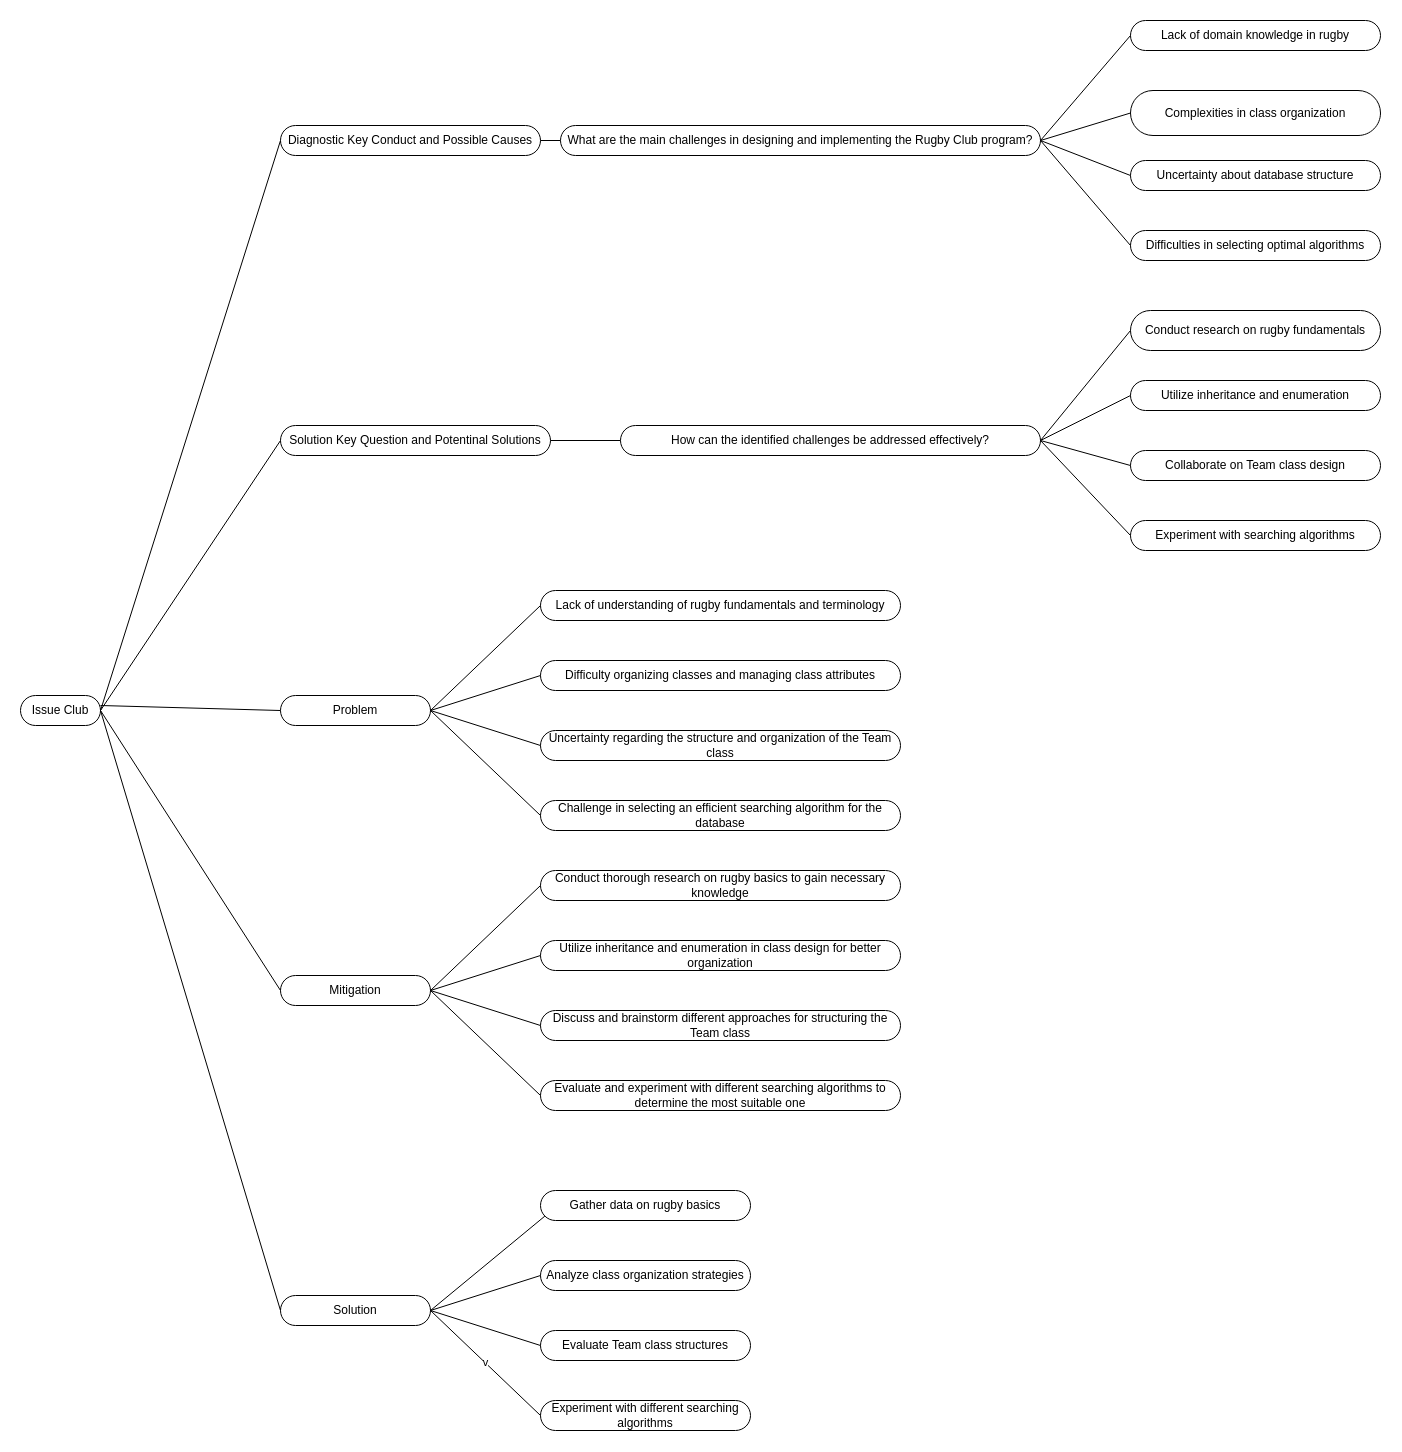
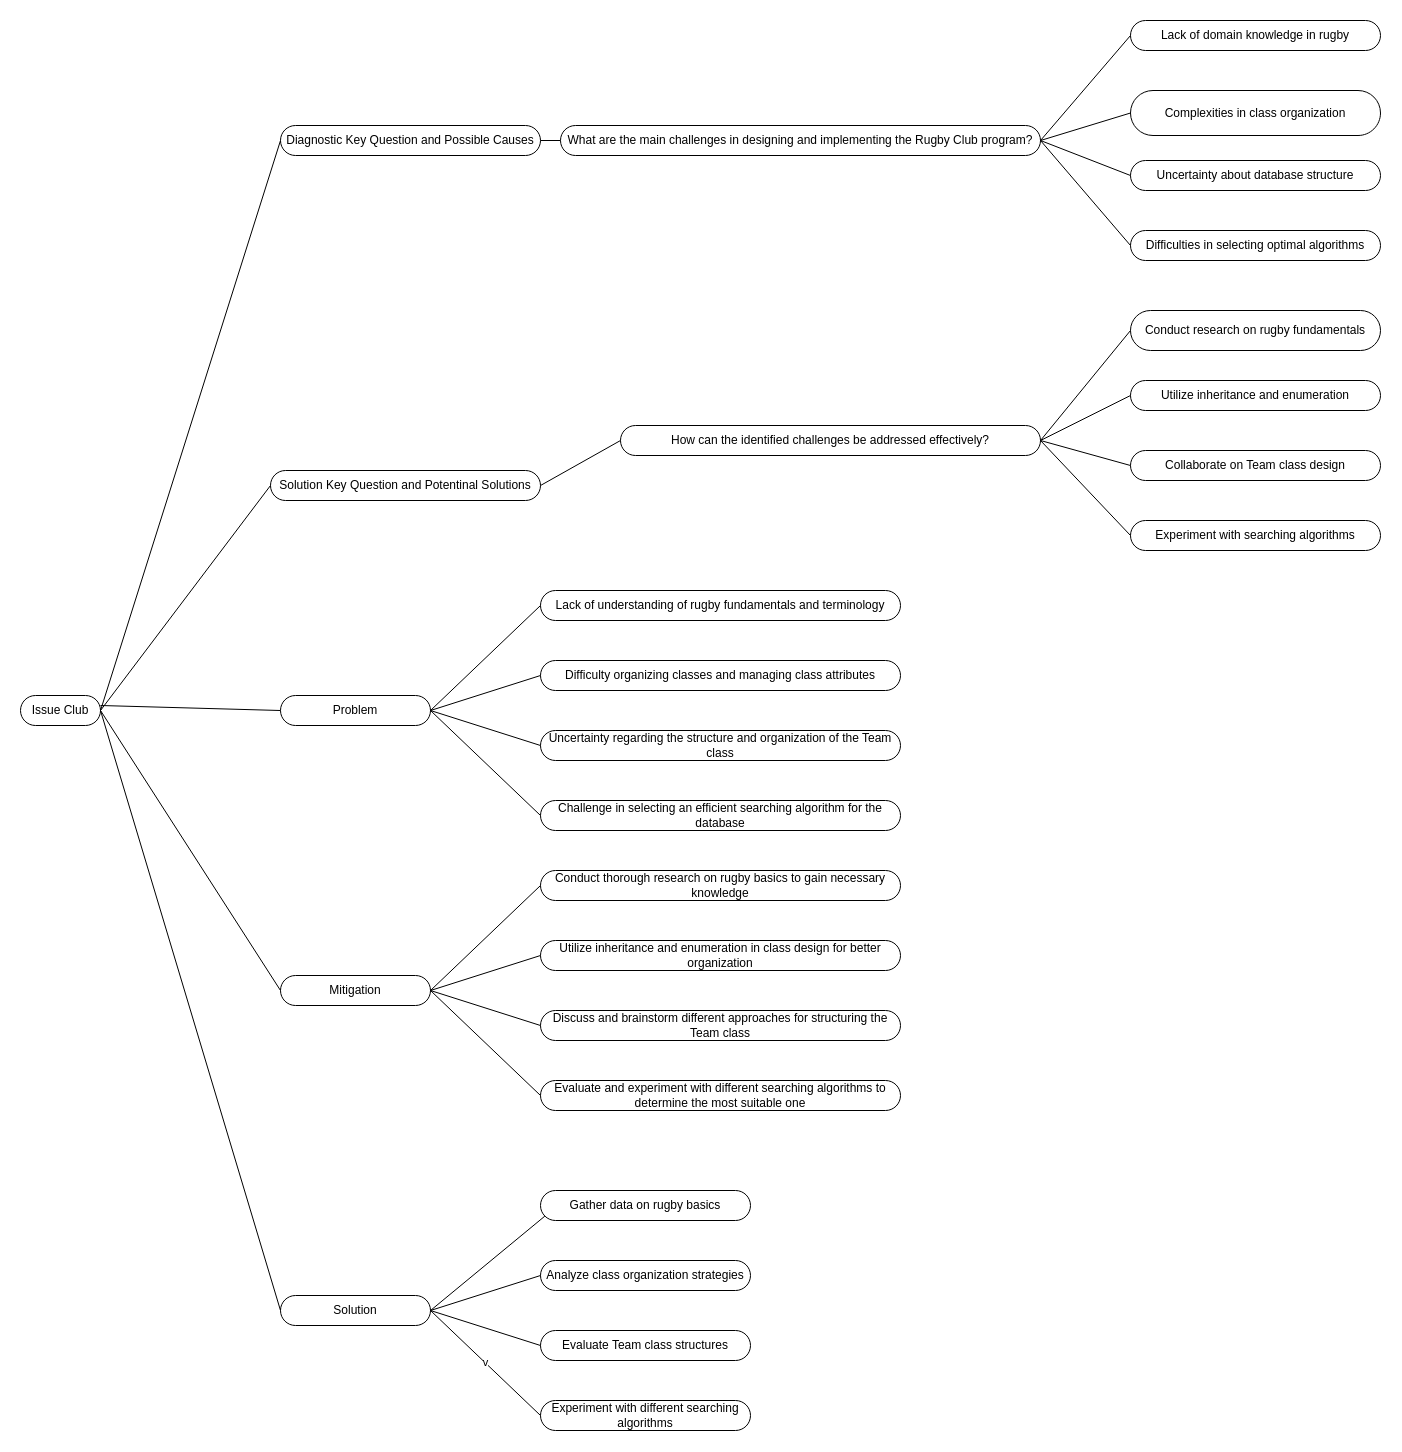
  <mxCell id="0" />
  <mxCell id="1" parent="0" />
  <mxCell id="2" value="Issue Club" style="html=1;dashed=0;whiteSpace=wrap;shape=mxgraph.dfd.start" vertex="1" parent="1"><mxGeometry x="20" y="695" width="80" height="30" as="geometry" /></mxCell>
  <mxCell id="3" value="Mitigation" style="html=1;dashed=0;whiteSpace=wrap;shape=mxgraph.dfd.start" vertex="1" parent="1"><mxGeometry x="280" y="975" width="150" height="30" as="geometry" /></mxCell>
- <mxCell id="4" value="Diagnostic Key Conduct and Possible Causes" style="html=1;dashed=0;whiteSpace=wrap;shape=mxgraph.dfd.start" vertex="1" parent="1"><mxGeometry x="280" y="125" width="260" height="30" as="geometry" /></mxCell>
+ <mxCell id="4" value="Diagnostic Key Question and Possible Causes" style="html=1;dashed=0;whiteSpace=wrap;shape=mxgraph.dfd.start" vertex="1" parent="1"><mxGeometry x="280" y="125" width="260" height="30" as="geometry" /></mxCell>
  <mxCell id="5" value="Solution" style="html=1;dashed=0;whiteSpace=wrap;shape=mxgraph.dfd.start" vertex="1" parent="1"><mxGeometry x="280" y="1295" width="150" height="30" as="geometry" /></mxCell>
  <mxCell id="6" value="Problem" style="html=1;dashed=0;whiteSpace=wrap;shape=mxgraph.dfd.start" vertex="1" parent="1"><mxGeometry x="280" y="695" width="150" height="30" as="geometry" /></mxCell>
- <mxCell id="7" value="Solution Key Question and Potentinal Solutions" style="html=1;dashed=0;whiteSpace=wrap;shape=mxgraph.dfd.start" vertex="1" parent="1"><mxGeometry x="280" y="425" width="270" height="30" as="geometry" /></mxCell>
+ <mxCell id="7" value="Solution Key Question and Potentinal Solutions" style="html=1;dashed=0;whiteSpace=wrap;shape=mxgraph.dfd.start" vertex="1" parent="1"><mxGeometry x="270" y="470" width="270" height="30" as="geometry" /></mxCell>
  <mxCell id="8" value="" style="endArrow=none;html=1;rounded=0;exitX=1;exitY=0.5;exitDx=0;exitDy=0;exitPerimeter=0;entryX=0;entryY=0.5;entryDx=0;entryDy=0;entryPerimeter=0;" edge="1" parent="1" source="2" target="7"><mxGeometry width="50" height="50" relative="1" as="geometry"><mxPoint x="870" y="755" as="sourcePoint" /><mxPoint x="920" y="705" as="targetPoint" /></mxGeometry></mxCell>
  <mxCell id="9" value="" style="endArrow=none;html=1;rounded=0;entryX=0;entryY=0.5;entryDx=0;entryDy=0;entryPerimeter=0;" edge="1" parent="1" target="6"><mxGeometry width="50" height="50" relative="1" as="geometry"><mxPoint x="100" y="705" as="sourcePoint" /><mxPoint x="290" y="320" as="targetPoint" /></mxGeometry></mxCell>
  <mxCell id="10" value="" style="endArrow=none;html=1;rounded=0;exitX=1;exitY=0.5;exitDx=0;exitDy=0;exitPerimeter=0;entryX=0;entryY=0.5;entryDx=0;entryDy=0;entryPerimeter=0;" edge="1" parent="1" source="2" target="3"><mxGeometry width="50" height="50" relative="1" as="geometry"><mxPoint x="110" y="720" as="sourcePoint" /><mxPoint x="290" y="320" as="targetPoint" /></mxGeometry></mxCell>
  <mxCell id="11" value="" style="endArrow=none;html=1;rounded=0;exitX=0;exitY=0.5;exitDx=0;exitDy=0;exitPerimeter=0;entryX=1;entryY=0.5;entryDx=0;entryDy=0;entryPerimeter=0;" edge="1" parent="1" source="4" target="2"><mxGeometry width="50" height="50" relative="1" as="geometry"><mxPoint x="1220" y="375" as="sourcePoint" /><mxPoint x="1270" y="325" as="targetPoint" /></mxGeometry></mxCell>
  <mxCell id="12" value="" style="endArrow=none;html=1;rounded=0;exitX=0;exitY=0.5;exitDx=0;exitDy=0;exitPerimeter=0;entryX=1;entryY=0.5;entryDx=0;entryDy=0;entryPerimeter=0;" edge="1" parent="1" source="5" target="2"><mxGeometry width="50" height="50" relative="1" as="geometry"><mxPoint x="1070" y="945" as="sourcePoint" /><mxPoint x="1120" y="895" as="targetPoint" /></mxGeometry></mxCell>
  <mxCell id="13" value="Lack of understanding of rugby fundamentals and terminology" style="html=1;dashed=0;whiteSpace=wrap;shape=mxgraph.dfd.start" vertex="1" parent="1"><mxGeometry x="540" y="590" width="360" height="30" as="geometry" /></mxCell>
  <mxCell id="14" value="Difficulty organizing classes and managing class attributes" style="html=1;dashed=0;whiteSpace=wrap;shape=mxgraph.dfd.start" vertex="1" parent="1"><mxGeometry x="540" y="660" width="360" height="30" as="geometry" /></mxCell>
  <mxCell id="15" value="Uncertainty regarding the structure and organization of the Team class" style="html=1;dashed=0;whiteSpace=wrap;shape=mxgraph.dfd.start" vertex="1" parent="1"><mxGeometry x="540" y="730" width="360" height="30" as="geometry" /></mxCell>
  <mxCell id="16" value="Challenge in selecting an efficient searching algorithm for the database" style="html=1;dashed=0;whiteSpace=wrap;shape=mxgraph.dfd.start" vertex="1" parent="1"><mxGeometry x="540" y="800" width="360" height="30" as="geometry" /></mxCell>
  <mxCell id="17" value="Gather data on rugby basics" style="html=1;dashed=0;whiteSpace=wrap;shape=mxgraph.dfd.start" vertex="1" parent="1"><mxGeometry x="540" y="1190" width="210" height="30" as="geometry" /></mxCell>
  <mxCell id="18" value="Analyze class organization strategies" style="html=1;dashed=0;whiteSpace=wrap;shape=mxgraph.dfd.start" vertex="1" parent="1"><mxGeometry x="540" y="1260" width="210" height="30" as="geometry" /></mxCell>
  <mxCell id="19" value="Evaluate Team class structures" style="html=1;dashed=0;whiteSpace=wrap;shape=mxgraph.dfd.start" vertex="1" parent="1"><mxGeometry x="540" y="1330" width="210" height="30" as="geometry" /></mxCell>
  <mxCell id="20" value="Experiment with different searching algorithms" style="html=1;dashed=0;whiteSpace=wrap;shape=mxgraph.dfd.start" vertex="1" parent="1"><mxGeometry x="540" y="1400" width="210" height="30" as="geometry" /></mxCell>
  <mxCell id="21" value="Conduct thorough research on rugby basics to gain necessary knowledge" style="html=1;dashed=0;whiteSpace=wrap;shape=mxgraph.dfd.start" vertex="1" parent="1"><mxGeometry x="540" y="870" width="360" height="30" as="geometry" /></mxCell>
  <mxCell id="22" value="Utilize inheritance and enumeration in class design for better organization" style="html=1;dashed=0;whiteSpace=wrap;shape=mxgraph.dfd.start" vertex="1" parent="1"><mxGeometry x="540" y="940" width="360" height="30" as="geometry" /></mxCell>
  <mxCell id="23" value="Discuss and brainstorm different approaches for structuring the Team class" style="html=1;dashed=0;whiteSpace=wrap;shape=mxgraph.dfd.start" vertex="1" parent="1"><mxGeometry x="540" y="1010" width="360" height="30" as="geometry" /></mxCell>
  <mxCell id="24" value="Evaluate and experiment with different searching algorithms to determine the most suitable one" style="html=1;dashed=0;whiteSpace=wrap;shape=mxgraph.dfd.start" vertex="1" parent="1"><mxGeometry x="540" y="1080" width="360" height="30" as="geometry" /></mxCell>
  <mxCell id="25" value="What are the main challenges in designing and implementing the Rugby Club program?" style="html=1;dashed=0;whiteSpace=wrap;shape=mxgraph.dfd.start" vertex="1" parent="1"><mxGeometry x="560" y="125" width="480" height="30" as="geometry" /></mxCell>
  <mxCell id="26" value="How can the identified challenges be addressed effectively?" style="html=1;dashed=0;whiteSpace=wrap;shape=mxgraph.dfd.start" vertex="1" parent="1"><mxGeometry x="620" y="425" width="420" height="30" as="geometry" /></mxCell>
  <mxCell id="27" value="Lack of domain knowledge in rugby" style="html=1;dashed=0;whiteSpace=wrap;shape=mxgraph.dfd.start" vertex="1" parent="1"><mxGeometry x="1130" y="20" width="250" height="30" as="geometry" /></mxCell>
  <mxCell id="28" value="Complexities in class organization" style="html=1;dashed=0;whiteSpace=wrap;shape=mxgraph.dfd.start" vertex="1" parent="1"><mxGeometry x="1130" y="90" width="250" height="45" as="geometry" /></mxCell>
  <mxCell id="29" value="Uncertainty about database structure" style="html=1;dashed=0;whiteSpace=wrap;shape=mxgraph.dfd.start" vertex="1" parent="1"><mxGeometry x="1130" y="160" width="250" height="30" as="geometry" /></mxCell>
  <mxCell id="30" value="Difficulties in selecting optimal algorithms" style="html=1;dashed=0;whiteSpace=wrap;shape=mxgraph.dfd.start" vertex="1" parent="1"><mxGeometry x="1130" y="230" width="250" height="30" as="geometry" /></mxCell>
  <mxCell id="31" value="Conduct research on rugby fundamentals" style="html=1;dashed=0;whiteSpace=wrap;shape=mxgraph.dfd.start" vertex="1" parent="1"><mxGeometry x="1130" y="310" width="250" height="40" as="geometry" /></mxCell>
  <mxCell id="32" value="Utilize inheritance and enumeration" style="html=1;dashed=0;whiteSpace=wrap;shape=mxgraph.dfd.start" vertex="1" parent="1"><mxGeometry x="1130" y="380" width="250" height="30" as="geometry" /></mxCell>
  <mxCell id="33" value="Collaborate on Team class design" style="html=1;dashed=0;whiteSpace=wrap;shape=mxgraph.dfd.start" vertex="1" parent="1"><mxGeometry x="1130" y="450" width="250" height="30" as="geometry" /></mxCell>
  <mxCell id="34" value="Experiment with searching algorithms" style="html=1;dashed=0;whiteSpace=wrap;shape=mxgraph.dfd.start" vertex="1" parent="1"><mxGeometry x="1130" y="520" width="250" height="30" as="geometry" /></mxCell>
  <mxCell id="35" value="" style="endArrow=none;html=1;rounded=0;exitX=1;exitY=0.5;exitDx=0;exitDy=0;exitPerimeter=0;entryX=0;entryY=0.5;entryDx=0;entryDy=0;entryPerimeter=0;" edge="1" parent="1" source="25" target="30"><mxGeometry width="50" height="50" relative="1" as="geometry"><mxPoint x="1070" y="945" as="sourcePoint" /><mxPoint x="1120" y="895" as="targetPoint" /></mxGeometry></mxCell>
  <mxCell id="36" value="" style="endArrow=none;html=1;rounded=0;exitX=1;exitY=0.5;exitDx=0;exitDy=0;exitPerimeter=0;entryX=0;entryY=0.5;entryDx=0;entryDy=0;entryPerimeter=0;" edge="1" parent="1" source="25" target="29"><mxGeometry width="50" height="50" relative="1" as="geometry"><mxPoint x="1080" y="955" as="sourcePoint" /><mxPoint x="1130" y="905" as="targetPoint" /></mxGeometry></mxCell>
  <mxCell id="37" value="" style="endArrow=none;html=1;rounded=0;exitX=1;exitY=0.5;exitDx=0;exitDy=0;exitPerimeter=0;entryX=0;entryY=0.5;entryDx=0;entryDy=0;entryPerimeter=0;" edge="1" parent="1" source="25" target="28"><mxGeometry width="50" height="50" relative="1" as="geometry"><mxPoint x="1090" y="965" as="sourcePoint" /><mxPoint x="1140" y="915" as="targetPoint" /></mxGeometry></mxCell>
  <mxCell id="38" value="" style="endArrow=none;html=1;rounded=0;exitX=1;exitY=0.5;exitDx=0;exitDy=0;exitPerimeter=0;entryX=0;entryY=0.5;entryDx=0;entryDy=0;entryPerimeter=0;" edge="1" parent="1" source="25" target="27"><mxGeometry width="50" height="50" relative="1" as="geometry"><mxPoint x="1100" y="975" as="sourcePoint" /><mxPoint x="1150" y="925" as="targetPoint" /></mxGeometry></mxCell>
  <mxCell id="39" value="" style="endArrow=none;html=1;rounded=0;exitX=1;exitY=0.5;exitDx=0;exitDy=0;exitPerimeter=0;entryX=0;entryY=0.5;entryDx=0;entryDy=0;entryPerimeter=0;" edge="1" parent="1" source="4" target="25"><mxGeometry width="50" height="50" relative="1" as="geometry"><mxPoint x="1110" y="985" as="sourcePoint" /><mxPoint x="1160" y="935" as="targetPoint" /></mxGeometry></mxCell>
  <mxCell id="40" value="" style="endArrow=none;html=1;rounded=0;exitX=1;exitY=0.5;exitDx=0;exitDy=0;exitPerimeter=0;entryX=0;entryY=0.5;entryDx=0;entryDy=0;entryPerimeter=0;" edge="1" parent="1" source="6" target="13"><mxGeometry width="50" height="50" relative="1" as="geometry"><mxPoint x="1120" y="995" as="sourcePoint" /><mxPoint x="1170" y="945" as="targetPoint" /></mxGeometry></mxCell>
  <mxCell id="41" value="" style="endArrow=none;html=1;rounded=0;exitX=1;exitY=0.5;exitDx=0;exitDy=0;exitPerimeter=0;entryX=0;entryY=0.5;entryDx=0;entryDy=0;entryPerimeter=0;" edge="1" parent="1" source="7" target="26"><mxGeometry width="50" height="50" relative="1" as="geometry"><mxPoint x="1130" y="1005" as="sourcePoint" /><mxPoint x="1180" y="955" as="targetPoint" /></mxGeometry></mxCell>
  <mxCell id="42" value="" style="endArrow=none;html=1;rounded=0;exitX=1;exitY=0.5;exitDx=0;exitDy=0;exitPerimeter=0;entryX=0;entryY=0.5;entryDx=0;entryDy=0;entryPerimeter=0;" edge="1" parent="1" source="6" target="14"><mxGeometry width="50" height="50" relative="1" as="geometry"><mxPoint x="1140" y="1015" as="sourcePoint" /><mxPoint x="1190" y="965" as="targetPoint" /></mxGeometry></mxCell>
  <mxCell id="43" value="" style="endArrow=none;html=1;rounded=0;exitX=1;exitY=0.5;exitDx=0;exitDy=0;exitPerimeter=0;entryX=0;entryY=0.5;entryDx=0;entryDy=0;entryPerimeter=0;" edge="1" parent="1" source="6" target="15"><mxGeometry width="50" height="50" relative="1" as="geometry"><mxPoint x="1150" y="1025" as="sourcePoint" /><mxPoint x="530" y="635" as="targetPoint" /></mxGeometry></mxCell>
  <mxCell id="44" value="" style="endArrow=none;html=1;rounded=0;exitX=1;exitY=0.5;exitDx=0;exitDy=0;exitPerimeter=0;entryX=0;entryY=0.5;entryDx=0;entryDy=0;entryPerimeter=0;" edge="1" parent="1" source="6" target="16"><mxGeometry width="50" height="50" relative="1" as="geometry"><mxPoint x="1160" y="1035" as="sourcePoint" /><mxPoint x="1210" y="985" as="targetPoint" /></mxGeometry></mxCell>
  <mxCell id="45" value="" style="endArrow=none;html=1;rounded=0;exitX=1;exitY=0.5;exitDx=0;exitDy=0;exitPerimeter=0;entryX=0;entryY=0.5;entryDx=0;entryDy=0;entryPerimeter=0;" edge="1" parent="1" source="3" target="21"><mxGeometry width="50" height="50" relative="1" as="geometry"><mxPoint x="1170" y="1045" as="sourcePoint" /><mxPoint x="1220" y="995" as="targetPoint" /></mxGeometry></mxCell>
  <mxCell id="46" value="" style="endArrow=none;html=1;rounded=0;exitX=1;exitY=0.5;exitDx=0;exitDy=0;exitPerimeter=0;entryX=0;entryY=0.5;entryDx=0;entryDy=0;entryPerimeter=0;" edge="1" parent="1" source="3" target="22"><mxGeometry width="50" height="50" relative="1" as="geometry"><mxPoint x="1180" y="1055" as="sourcePoint" /><mxPoint x="1230" y="1005" as="targetPoint" /></mxGeometry></mxCell>
  <mxCell id="47" value="" style="endArrow=none;html=1;rounded=0;exitX=1;exitY=0.5;exitDx=0;exitDy=0;exitPerimeter=0;entryX=0;entryY=0.5;entryDx=0;entryDy=0;entryPerimeter=0;" edge="1" parent="1" source="3" target="23"><mxGeometry width="50" height="50" relative="1" as="geometry"><mxPoint x="1190" y="1065" as="sourcePoint" /><mxPoint x="1240" y="1015" as="targetPoint" /></mxGeometry></mxCell>
  <mxCell id="48" value="" style="endArrow=none;html=1;rounded=0;exitX=1;exitY=0.5;exitDx=0;exitDy=0;exitPerimeter=0;entryX=0;entryY=0.5;entryDx=0;entryDy=0;entryPerimeter=0;" edge="1" parent="1" source="3" target="24"><mxGeometry width="50" height="50" relative="1" as="geometry"><mxPoint x="1200" y="1075" as="sourcePoint" /><mxPoint x="1250" y="1025" as="targetPoint" /></mxGeometry></mxCell>
  <mxCell id="49" value="" style="endArrow=none;html=1;rounded=0;exitX=1;exitY=0.5;exitDx=0;exitDy=0;exitPerimeter=0;entryX=0;entryY=0;entryDx=4.395;entryDy=25.605;entryPerimeter=0;" edge="1" parent="1" source="5" target="17"><mxGeometry width="50" height="50" relative="1" as="geometry"><mxPoint x="1210" y="1085" as="sourcePoint" /><mxPoint x="1260" y="1035" as="targetPoint" /></mxGeometry></mxCell>
  <mxCell id="50" value="" style="endArrow=none;html=1;rounded=0;exitX=1;exitY=0.5;exitDx=0;exitDy=0;exitPerimeter=0;entryX=0;entryY=0.5;entryDx=0;entryDy=0;entryPerimeter=0;" edge="1" parent="1" source="5" target="19"><mxGeometry width="50" height="50" relative="1" as="geometry"><mxPoint x="1220" y="1095" as="sourcePoint" /><mxPoint x="1270" y="1045" as="targetPoint" /></mxGeometry></mxCell>
  <mxCell id="51" value="" style="endArrow=none;html=1;rounded=0;exitX=1;exitY=0.5;exitDx=0;exitDy=0;exitPerimeter=0;entryX=0;entryY=0.5;entryDx=0;entryDy=0;entryPerimeter=0;" edge="1" parent="1" source="5" target="18"><mxGeometry width="50" height="50" relative="1" as="geometry"><mxPoint x="1230" y="1105" as="sourcePoint" /><mxPoint x="1280" y="1055" as="targetPoint" /></mxGeometry></mxCell>
  <mxCell id="52" value="v" style="endArrow=none;html=1;rounded=0;exitX=1;exitY=0.5;exitDx=0;exitDy=0;exitPerimeter=0;entryX=0;entryY=0.5;entryDx=0;entryDy=0;entryPerimeter=0;" edge="1" parent="1" source="5" target="20"><mxGeometry width="50" height="50" relative="1" as="geometry"><mxPoint x="1240" y="1115" as="sourcePoint" /><mxPoint x="1290" y="1065" as="targetPoint" /></mxGeometry></mxCell>
  <mxCell id="53" value="" style="endArrow=none;html=1;rounded=0;exitX=1;exitY=0.5;exitDx=0;exitDy=0;exitPerimeter=0;entryX=0;entryY=0.5;entryDx=0;entryDy=0;entryPerimeter=0;" edge="1" parent="1" source="26" target="31"><mxGeometry width="50" height="50" relative="1" as="geometry"><mxPoint x="1080" y="955" as="sourcePoint" /><mxPoint x="1130" y="905" as="targetPoint" /></mxGeometry></mxCell>
  <mxCell id="54" value="" style="endArrow=none;html=1;rounded=0;exitX=1;exitY=0.5;exitDx=0;exitDy=0;exitPerimeter=0;entryX=0;entryY=0.5;entryDx=0;entryDy=0;entryPerimeter=0;" edge="1" parent="1" source="26" target="33"><mxGeometry width="50" height="50" relative="1" as="geometry"><mxPoint x="1090" y="965" as="sourcePoint" /><mxPoint x="1140" y="915" as="targetPoint" /></mxGeometry></mxCell>
  <mxCell id="55" value="" style="endArrow=none;html=1;rounded=0;exitX=1;exitY=0.5;exitDx=0;exitDy=0;exitPerimeter=0;entryX=0;entryY=0.5;entryDx=0;entryDy=0;entryPerimeter=0;" edge="1" parent="1" source="26" target="32"><mxGeometry width="50" height="50" relative="1" as="geometry"><mxPoint x="1100" y="975" as="sourcePoint" /><mxPoint x="1150" y="925" as="targetPoint" /></mxGeometry></mxCell>
  <mxCell id="56" value="" style="endArrow=none;html=1;rounded=0;exitX=1;exitY=0.5;exitDx=0;exitDy=0;exitPerimeter=0;entryX=0;entryY=0.5;entryDx=0;entryDy=0;entryPerimeter=0;" edge="1" parent="1" source="26" target="34"><mxGeometry width="50" height="50" relative="1" as="geometry"><mxPoint x="1110" y="985" as="sourcePoint" /><mxPoint x="1160" y="935" as="targetPoint" /></mxGeometry></mxCell>
